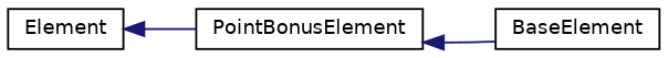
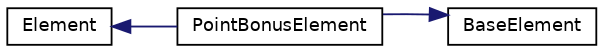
  digraph {
    rankdir=LR
    node [color=black fillcolor=white fontname=Helvetica fontsize=10 shape=record style=filled]
    edge [color=midnightblue dir=back fontname=Helvetica fontsize=10 labelfontname=Helvetica labelfontsize=10 style=solid]
    n1 [height=0.2 label=Element width=0.4]
    n2 [height=0.2 label=PointBonusElement width=0.4]
    n3 [height=0.2 label=BaseElement width=0.4]
    n1 -> n2
-   n2 -> n3
+   n3 -> n2
  }
